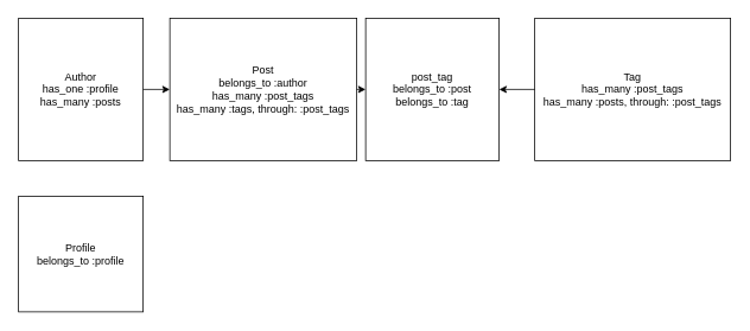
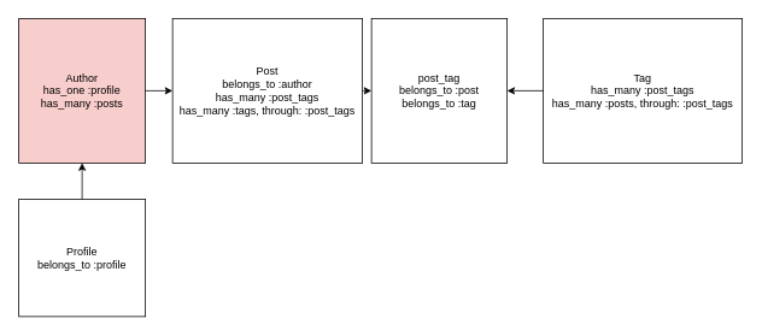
  <mxCell id="0" />
  <mxCell id="1" parent="0" />
- <mxCell id="2" value="Author&lt;br&gt;has_one :profile&lt;br&gt;has_many :posts" style="whiteSpace=wrap;html=1;" parent="1" vertex="1"><mxGeometry x="20" y="20" width="140" height="160" as="geometry" /></mxCell>
+ <mxCell id="2" value="Author&lt;br&gt;has_one :profile&lt;br&gt;has_many :posts" style="whiteSpace=wrap;html=1;fillColor=#f8cecc;" parent="1" vertex="1"><mxGeometry x="20" y="20" width="140" height="160" as="geometry" /></mxCell>
  <mxCell id="3" value="Post&lt;br&gt;belongs_to :author&lt;br&gt;has_many :post_tags&lt;br&gt;has_many :tags, through: :post_tags" style="whiteSpace=wrap;html=1;" parent="1" vertex="1"><mxGeometry x="190" y="20" width="210" height="160" as="geometry" /></mxCell>
  <mxCell id="4" value="Profile&lt;br&gt;belongs_to :profile" style="whiteSpace=wrap;html=1;" parent="1" vertex="1"><mxGeometry x="20" y="220" width="140" height="130" as="geometry" /></mxCell>
  <mxCell id="5" value="Tag&lt;br&gt;has_many :post_tags&lt;br&gt;has_many :posts, through: :post_tags" style="whiteSpace=wrap;html=1;" parent="1" vertex="1"><mxGeometry x="600" y="20" width="220" height="160" as="geometry" /></mxCell>
  <mxCell id="6" value="post_tag&lt;br&gt;belongs_to :post&lt;br&gt;belongs_to :tag" style="whiteSpace=wrap;html=1;" parent="1" vertex="1"><mxGeometry x="410" y="20" width="150" height="160" as="geometry" /></mxCell>
  <mxCell id="7" value="" style="endArrow=classic;html=1;entryX=0;entryY=0.5;entryDx=0;entryDy=0;exitX=1;exitY=0.5;exitDx=0;exitDy=0;" edge="1" parent="1" source="3" target="6"><mxGeometry width="50" height="50" relative="1" as="geometry"><mxPoint x="430" y="290" as="sourcePoint" /><mxPoint x="480" y="240" as="targetPoint" /></mxGeometry></mxCell>
  <mxCell id="8" value="" style="endArrow=classic;html=1;exitX=1;exitY=0.5;exitDx=0;exitDy=0;entryX=0;entryY=0.5;entryDx=0;entryDy=0;" edge="1" parent="1" source="2" target="3"><mxGeometry width="50" height="50" relative="1" as="geometry"><mxPoint x="430" y="290" as="sourcePoint" /><mxPoint x="480" y="240" as="targetPoint" /></mxGeometry></mxCell>
+ <mxCell id="9" value="" style="endArrow=classic;html=1;exitX=0.5;exitY=0;exitDx=0;exitDy=0;entryX=0.5;entryY=1;entryDx=0;entryDy=0;" edge="1" parent="1" source="4" target="2"><mxGeometry width="50" height="50" relative="1" as="geometry"><mxPoint x="430" y="290" as="sourcePoint" /><mxPoint x="480" y="240" as="targetPoint" /></mxGeometry></mxCell>
  <mxCell id="10" value="" style="endArrow=classic;html=1;entryX=1;entryY=0.5;entryDx=0;entryDy=0;" edge="1" parent="1" source="5" target="6"><mxGeometry width="50" height="50" relative="1" as="geometry"><mxPoint x="430" y="290" as="sourcePoint" /><mxPoint x="480" y="240" as="targetPoint" /></mxGeometry></mxCell>
